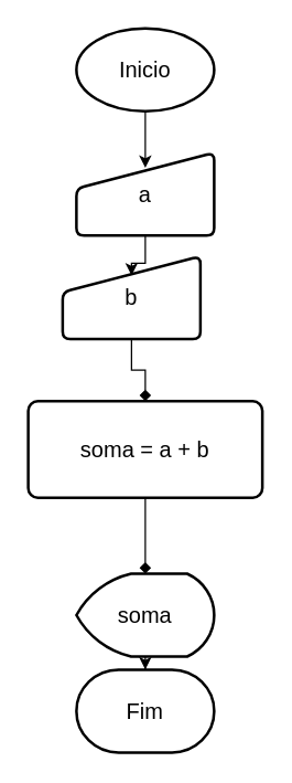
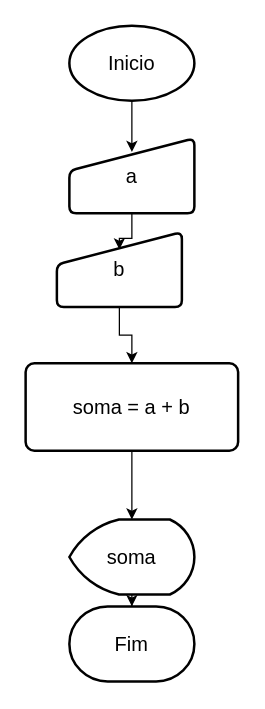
  <mxCell id="0" />
  <mxCell id="1" parent="0" />
  <mxCell id="2" style="edgeStyle=orthogonalEdgeStyle;rounded=0;orthogonalLoop=1;jettySize=auto;html=1;entryX=0.5;entryY=0.183;entryDx=0;entryDy=0;entryPerimeter=0;" edge="1" parent="1" source="3" target="5"><mxGeometry relative="1" as="geometry" /></mxCell>
  <mxCell id="3" value="&lt;font style=&quot;font-size: 16px&quot;&gt;Inicio&lt;/font&gt;" style="strokeWidth=2;html=1;shape=mxgraph.flowchart.start_1;whiteSpace=wrap;" vertex="1" parent="1"><mxGeometry x="55" y="20" width="100" height="60" as="geometry" /></mxCell>
  <mxCell id="4" style="edgeStyle=orthogonalEdgeStyle;rounded=0;orthogonalLoop=1;jettySize=auto;html=1;entryX=0.5;entryY=0.233;entryDx=0;entryDy=0;entryPerimeter=0;" edge="1" parent="1" source="5" target="7"><mxGeometry relative="1" as="geometry" /></mxCell>
  <mxCell id="5" value="&lt;font style=&quot;font-size: 16px&quot;&gt;a&lt;/font&gt;" style="html=1;strokeWidth=2;shape=manualInput;whiteSpace=wrap;rounded=1;size=26;arcSize=11;" vertex="1" parent="1"><mxGeometry x="55" y="110" width="100" height="60" as="geometry" /></mxCell>
- <mxCell id="6" value="" style="edgeStyle=orthogonalEdgeStyle;rounded=0;orthogonalLoop=1;jettySize=auto;html=1;endArrow=diamond;" edge="1" parent="1" source="7" target="9"><mxGeometry relative="1" as="geometry" /></mxCell>
+ <mxCell id="6" value="" style="edgeStyle=orthogonalEdgeStyle;rounded=0;orthogonalLoop=1;jettySize=auto;html=1;" edge="1" parent="1" source="7" target="9"><mxGeometry relative="1" as="geometry" /></mxCell>
  <mxCell id="7" value="&lt;font style=&quot;font-size: 16px&quot;&gt;b&lt;/font&gt;" style="html=1;strokeWidth=2;shape=manualInput;whiteSpace=wrap;rounded=1;size=26;arcSize=11;" vertex="1" parent="1"><mxGeometry x="45" y="185" width="100" height="60" as="geometry" /></mxCell>
- <mxCell id="8" value="" style="edgeStyle=orthogonalEdgeStyle;rounded=0;orthogonalLoop=1;jettySize=auto;html=1;endArrow=diamond;" edge="1" parent="1" source="9" target="11"><mxGeometry relative="1" as="geometry" /></mxCell>
+ <mxCell id="8" value="" style="edgeStyle=orthogonalEdgeStyle;rounded=0;orthogonalLoop=1;jettySize=auto;html=1;" edge="1" parent="1" source="9" target="11"><mxGeometry relative="1" as="geometry" /></mxCell>
  <mxCell id="9" value="&lt;font style=&quot;font-size: 16px&quot;&gt;soma = a + b&lt;br&gt;&lt;/font&gt;" style="rounded=1;whiteSpace=wrap;html=1;absoluteArcSize=1;arcSize=14;strokeWidth=2;" vertex="1" parent="1"><mxGeometry x="20" y="290" width="170" height="70" as="geometry" /></mxCell>
  <mxCell id="10" value="" style="edgeStyle=orthogonalEdgeStyle;rounded=0;orthogonalLoop=1;jettySize=auto;html=1;" edge="1" parent="1" source="11" target="12"><mxGeometry relative="1" as="geometry" /></mxCell>
  <mxCell id="11" value="&lt;font style=&quot;font-size: 16px&quot;&gt;soma&lt;/font&gt;" style="strokeWidth=2;html=1;shape=mxgraph.flowchart.display;whiteSpace=wrap;" vertex="1" parent="1"><mxGeometry x="55" y="415" width="100" height="60" as="geometry" /></mxCell>
  <mxCell id="12" value="&lt;font style=&quot;font-size: 16px&quot;&gt;Fim&lt;/font&gt;" style="strokeWidth=2;html=1;shape=mxgraph.flowchart.terminator;whiteSpace=wrap;" vertex="1" parent="1"><mxGeometry x="55" y="484.5" width="100" height="60" as="geometry" /></mxCell>
